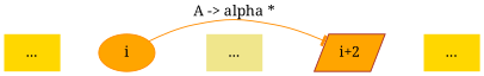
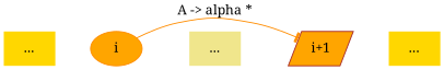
  digraph {
    rankdir=LR
    fontname="Noto Serif"
    node [color=brown fillcolor=orange style=filled shape=plaintext fontname="Noto Serif"]
    edge [fontname="Noto Serif" style=invis weight=100]
    n1 [color=darkorange label=i shape=ellipse]
-   n2 [label="i+2" shape=parallelogram]
+   n2 [label="i+1" shape=parallelogram]
    n3 [label="..." fillcolor=khaki color=darkorange]
    n4 [label="..." fillcolor=gold]
    n5 [label="..." fillcolor=gold]
    subgraph sub_1 {
      n1
      n2
    }
    subgraph sub_2 {
      n1
      n2
      n3
      n4
      n5
    }
    n1 -> n2 [label="A -> alpha *" color=darkorange arrowhead=tee style="" weight=""]
    n1 -> n3
    n2 -> n4
    n3 -> n2
    n5 -> n1
  }
